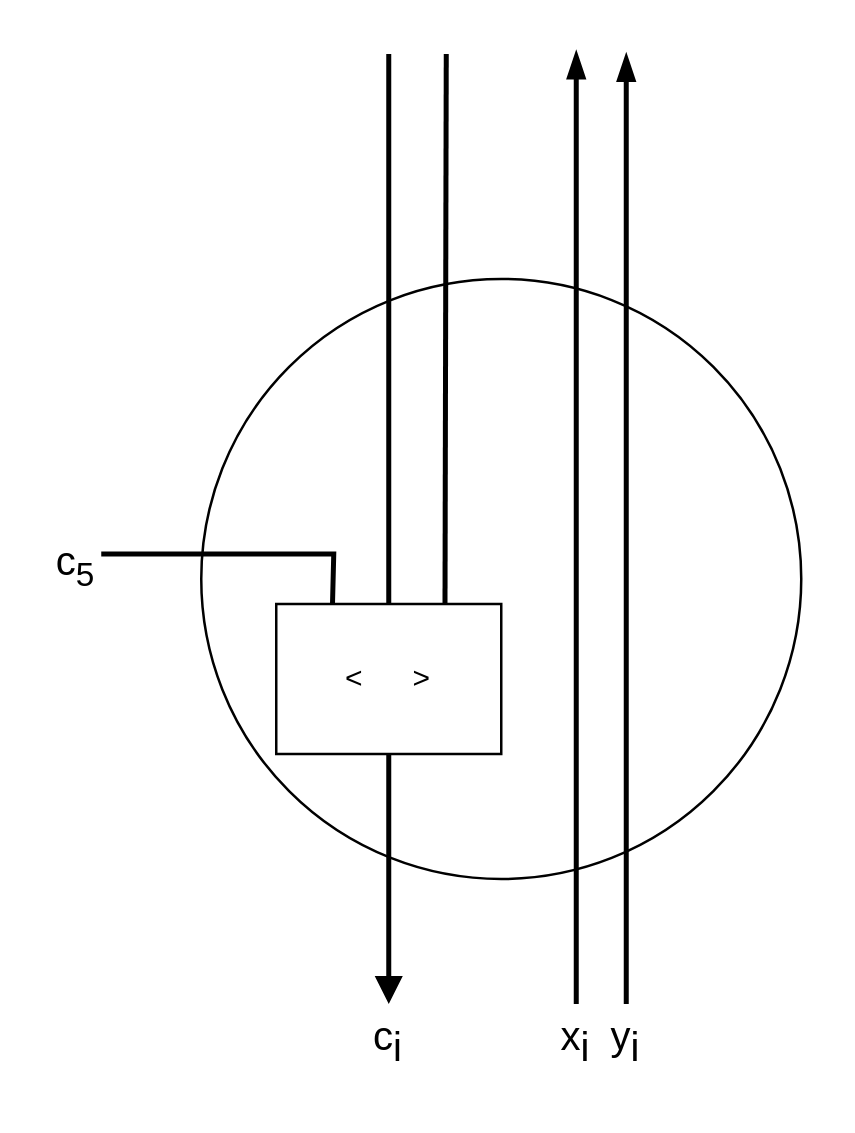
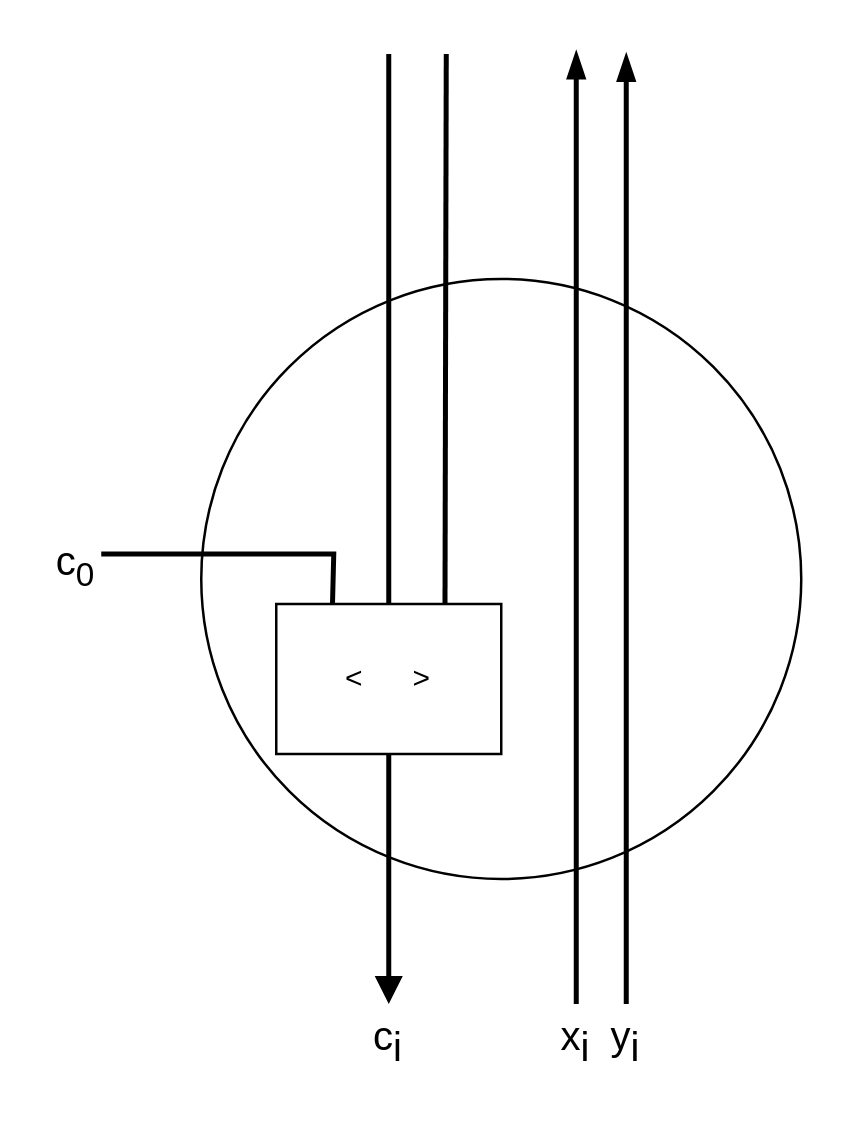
  <mxCell id="0" />
  <mxCell id="1" parent="0" />
  <mxCell id="2" value="" style="endArrow=none;html=1;strokeWidth=2;rounded=0;entryX=0.25;entryY=0;entryDx=0;entryDy=0;" edge="1" parent="1" target="6"><mxGeometry width="100" relative="1" as="geometry"><mxPoint x="40" y="221" as="sourcePoint" /><mxPoint x="130" y="221" as="targetPoint" /><Array as="points"><mxPoint x="133" y="221" /></Array></mxGeometry></mxCell>
  <mxCell id="3" value="" style="endArrow=blockThin;html=1;rounded=0;strokeWidth=2;endFill=1;" edge="1" parent="1"><mxGeometry width="50" height="50" relative="1" as="geometry"><mxPoint x="230" y="401" as="sourcePoint" /><mxPoint x="230" y="20" as="targetPoint" /></mxGeometry></mxCell>
  <mxCell id="4" value="" style="endArrow=blockThin;html=1;rounded=0;strokeWidth=2;endFill=1;" edge="1" parent="1"><mxGeometry width="50" height="50" relative="1" as="geometry"><mxPoint x="250" y="401" as="sourcePoint" /><mxPoint x="250" y="21" as="targetPoint" /></mxGeometry></mxCell>
  <mxCell id="5" value="" style="endArrow=none;html=1;rounded=0;strokeWidth=2;exitX=0.75;exitY=0;exitDx=0;exitDy=0;endFill=0;anchorPointDirection=1;ignoreEdge=0;" edge="1" parent="1" source="6"><mxGeometry width="50" height="50" relative="1" as="geometry"><mxPoint x="190" y="241" as="sourcePoint" /><mxPoint x="178" y="21" as="targetPoint" /></mxGeometry></mxCell>
  <mxCell id="6" value="&lt;div&gt;&amp;lt; &amp;nbsp; &amp;nbsp;&amp;nbsp; &amp;gt;&lt;/div&gt;" style="rounded=0;whiteSpace=wrap;html=1;fillColor=none;text=1" vertex="1" parent="1"><mxGeometry x="110" y="241" width="90" height="60" as="geometry" /></mxCell>
  <mxCell id="7" value="" style="endArrow=none;html=1;rounded=0;strokeWidth=2;exitX=0.5;exitY=0;exitDx=0;exitDy=0;" edge="1" parent="1" source="6"><mxGeometry width="50" height="50" relative="1" as="geometry"><mxPoint x="180" y="241" as="sourcePoint" /><mxPoint x="155" y="21" as="targetPoint" /></mxGeometry></mxCell>
  <mxCell id="8" value="" style="endArrow=none;html=1;rounded=0;strokeWidth=2;entryX=0.5;entryY=1;entryDx=0;entryDy=0;startArrow=block;startFill=1;" edge="1" parent="1" target="6"><mxGeometry width="50" height="50" relative="1" as="geometry"><mxPoint x="155" y="401" as="sourcePoint" /><mxPoint x="190" y="171" as="targetPoint" /></mxGeometry></mxCell>
  <mxCell id="9" value="" style="ellipse;whiteSpace=wrap;html=1;aspect=fixed;fillColor=none;" vertex="1" parent="1"><mxGeometry x="80" y="111" width="240" height="240" as="geometry" /></mxCell>
  <mxCell id="10" value="x&lt;sub style=&quot;font-size: 16px;&quot;&gt;i&lt;/sub&gt;" style="text;html=1;strokeColor=none;fillColor=none;align=center;verticalAlign=middle;whiteSpace=wrap;rounded=0;fontSize=16;" vertex="1" parent="1"><mxGeometry x="220" y="401" width="20" height="30" as="geometry" /></mxCell>
  <mxCell id="11" value="&lt;div&gt;y&lt;sub style=&quot;font-size: 16px;&quot;&gt;i&lt;/sub&gt;&lt;/div&gt;" style="text;html=1;strokeColor=none;fillColor=none;align=center;verticalAlign=middle;whiteSpace=wrap;rounded=0;fontSize=16;" vertex="1" parent="1"><mxGeometry x="240" y="401" width="20" height="30" as="geometry" /></mxCell>
  <mxCell id="12" value="&lt;div&gt;c&lt;sub style=&quot;font-size: 16px;&quot;&gt;i&lt;/sub&gt;&lt;/div&gt;" style="text;html=1;strokeColor=none;fillColor=none;align=center;verticalAlign=middle;whiteSpace=wrap;rounded=0;fontSize=16;" vertex="1" parent="1"><mxGeometry x="145" y="401" width="20" height="30" as="geometry" /></mxCell>
- <mxCell id="13" value="&lt;div&gt;c&lt;sub&gt;5&lt;/sub&gt;&lt;/div&gt;" style="text;html=1;strokeColor=none;fillColor=none;align=center;verticalAlign=middle;whiteSpace=wrap;rounded=0;fontSize=16;" vertex="1" parent="1"><mxGeometry x="20" y="211" width="20" height="30" as="geometry" /></mxCell>
+ <mxCell id="13" value="&lt;div&gt;c&lt;sub&gt;0&lt;/sub&gt;&lt;/div&gt;" style="text;html=1;strokeColor=none;fillColor=none;align=center;verticalAlign=middle;whiteSpace=wrap;rounded=0;fontSize=16;" vertex="1" parent="1"><mxGeometry x="20" y="211" width="20" height="30" as="geometry" /></mxCell>
